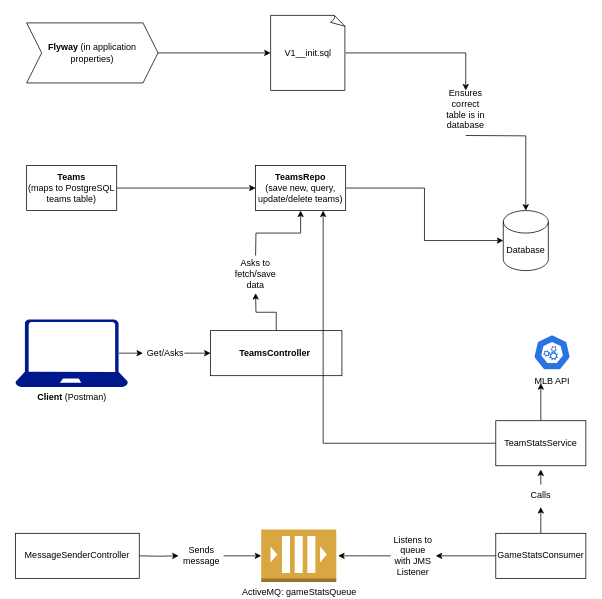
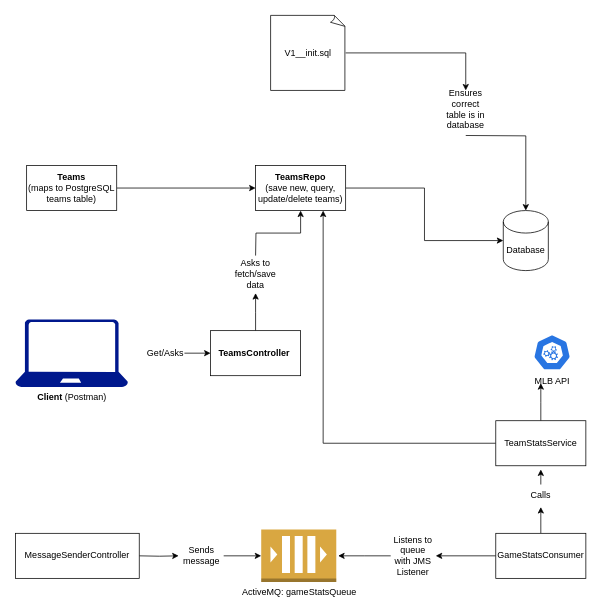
  <mxCell id="0" />
  <mxCell id="1" parent="0" />
  <mxCell id="2" style="edgeStyle=orthogonalEdgeStyle;rounded=0;orthogonalLoop=1;jettySize=auto;html=1;exitX=1;exitY=0.5;exitDx=0;exitDy=0;entryX=0;entryY=0.5;entryDx=0;entryDy=0;" edge="1" parent="1" source="3" target="5"><mxGeometry relative="1" as="geometry" /></mxCell>
  <mxCell id="3" value="&lt;b&gt;Teams&lt;/b&gt;&lt;div&gt;(maps to PostgreSQL teams table)&lt;/div&gt;" style="rounded=0;whiteSpace=wrap;html=1;" vertex="1" parent="1"><mxGeometry x="35" y="220" width="120" height="60" as="geometry" /></mxCell>
  <mxCell id="4" style="edgeStyle=orthogonalEdgeStyle;rounded=0;orthogonalLoop=1;jettySize=auto;html=1;exitX=1;exitY=0.5;exitDx=0;exitDy=0;" edge="1" parent="1" source="5" target="6"><mxGeometry relative="1" as="geometry" /></mxCell>
  <mxCell id="5" value="&lt;b&gt;TeamsRepo&lt;/b&gt;&lt;div&gt;(save new, query, update/delete teams)&lt;/div&gt;" style="rounded=0;whiteSpace=wrap;html=1;" vertex="1" parent="1"><mxGeometry x="340" y="220" width="120" height="60" as="geometry" /></mxCell>
  <mxCell id="6" value="Database" style="shape=cylinder3;whiteSpace=wrap;html=1;boundedLbl=1;backgroundOutline=1;size=15;" vertex="1" parent="1"><mxGeometry x="670" y="280" width="60" height="80" as="geometry" /></mxCell>
  <mxCell id="7" style="edgeStyle=orthogonalEdgeStyle;rounded=0;orthogonalLoop=1;jettySize=auto;html=1;exitX=0.92;exitY=0.5;exitDx=0;exitDy=0;exitPerimeter=0;entryX=0;entryY=0.5;entryDx=0;entryDy=0;" edge="1" parent="1" source="12" target="10"><mxGeometry relative="1" as="geometry" /></mxCell>
  <mxCell id="8" value="&lt;b&gt;Client&lt;/b&gt; (Postman)" style="sketch=0;aspect=fixed;pointerEvents=1;shadow=0;dashed=0;html=1;strokeColor=none;labelPosition=center;verticalLabelPosition=bottom;verticalAlign=top;align=center;fillColor=#00188D;shape=mxgraph.azure.laptop" vertex="1" parent="1"><mxGeometry x="20" y="425" width="150" height="90" as="geometry" /></mxCell>
  <mxCell id="9" style="edgeStyle=orthogonalEdgeStyle;rounded=0;orthogonalLoop=1;jettySize=auto;html=1;exitX=0.5;exitY=0;exitDx=0;exitDy=0;" edge="1" parent="1" source="10"><mxGeometry relative="1" as="geometry"><mxPoint x="340" y="390" as="targetPoint" /></mxGeometry></mxCell>
- <mxCell id="10" value="&lt;b&gt;TeamsController&amp;nbsp;&lt;/b&gt;" style="rounded=0;whiteSpace=wrap;html=1;" vertex="1" parent="1"><mxGeometry x="280" y="440" width="175" height="60" as="geometry" /></mxCell>
- <mxCell id="11" value="" style="edgeStyle=orthogonalEdgeStyle;rounded=0;orthogonalLoop=1;jettySize=auto;html=1;exitX=0.92;exitY=0.5;exitDx=0;exitDy=0;exitPerimeter=0;entryX=0;entryY=0.5;entryDx=0;entryDy=0;" edge="1" parent="1" source="8" target="12"><mxGeometry relative="1" as="geometry"><mxPoint x="203" y="425" as="sourcePoint" /><mxPoint x="280" y="425" as="targetPoint" /></mxGeometry></mxCell>
+ <mxCell id="10" value="&lt;b&gt;TeamsController&amp;nbsp;&lt;/b&gt;" style="rounded=0;whiteSpace=wrap;html=1;" vertex="1" parent="1"><mxGeometry x="280" y="440" width="120" height="60" as="geometry" /></mxCell>
  <mxCell id="12" value="Get/Asks" style="text;html=1;align=center;verticalAlign=middle;whiteSpace=wrap;rounded=0;" vertex="1" parent="1"><mxGeometry x="190" y="455" width="60" height="30" as="geometry" /></mxCell>
  <mxCell id="13" style="edgeStyle=orthogonalEdgeStyle;rounded=0;orthogonalLoop=1;jettySize=auto;html=1;entryX=0.5;entryY=1;entryDx=0;entryDy=0;" edge="1" parent="1" target="5"><mxGeometry relative="1" as="geometry"><mxPoint x="340" y="340" as="sourcePoint" /></mxGeometry></mxCell>
  <mxCell id="14" value="Asks to fetch/save data" style="text;html=1;align=center;verticalAlign=middle;whiteSpace=wrap;rounded=0;" vertex="1" parent="1"><mxGeometry x="310" y="350" width="60" height="30" as="geometry" /></mxCell>
  <mxCell id="15" style="edgeStyle=orthogonalEdgeStyle;rounded=0;orthogonalLoop=1;jettySize=auto;html=1;exitX=1;exitY=0.5;exitDx=0;exitDy=0;exitPerimeter=0;" edge="1" parent="1" source="16"><mxGeometry relative="1" as="geometry"><mxPoint x="620" y="120" as="targetPoint" /><Array as="points"><mxPoint x="620" y="70" /></Array></mxGeometry></mxCell>
  <mxCell id="16" value="V1__init.sql" style="whiteSpace=wrap;html=1;shape=mxgraph.basic.document" vertex="1" parent="1"><mxGeometry x="360" y="20" width="100" height="100" as="geometry" /></mxCell>
- <mxCell id="17" value="&lt;b&gt;Flyway&lt;/b&gt; (in application properties)" style="shape=step;perimeter=stepPerimeter;whiteSpace=wrap;html=1;fixedSize=1;" vertex="1" parent="1"><mxGeometry x="35" y="30" width="175" height="80" as="geometry" /></mxCell>
- <mxCell id="18" style="edgeStyle=orthogonalEdgeStyle;rounded=0;orthogonalLoop=1;jettySize=auto;html=1;exitX=1;exitY=0.5;exitDx=0;exitDy=0;entryX=0;entryY=0.5;entryDx=0;entryDy=0;entryPerimeter=0;" edge="1" parent="1" source="17" target="16"><mxGeometry relative="1" as="geometry" /></mxCell>
  <mxCell id="19" value="Ensures correct table is in database" style="text;html=1;align=center;verticalAlign=middle;whiteSpace=wrap;rounded=0;" vertex="1" parent="1"><mxGeometry x="590" y="130" width="60" height="30" as="geometry" /></mxCell>
  <mxCell id="20" style="edgeStyle=orthogonalEdgeStyle;rounded=0;orthogonalLoop=1;jettySize=auto;html=1;entryX=0.5;entryY=0;entryDx=0;entryDy=0;entryPerimeter=0;" edge="1" parent="1" target="6"><mxGeometry relative="1" as="geometry"><mxPoint x="620" y="180" as="sourcePoint" /></mxGeometry></mxCell>
  <mxCell id="21" style="edgeStyle=orthogonalEdgeStyle;rounded=0;orthogonalLoop=1;jettySize=auto;html=1;entryX=0;entryY=0.5;entryDx=0;entryDy=0;" edge="1" parent="1" target="24"><mxGeometry relative="1" as="geometry"><mxPoint x="185" y="740" as="sourcePoint" /></mxGeometry></mxCell>
  <mxCell id="22" value="MessageSenderController" style="rounded=0;whiteSpace=wrap;html=1;" vertex="1" parent="1"><mxGeometry x="20" y="710" width="165" height="60" as="geometry" /></mxCell>
  <mxCell id="23" style="edgeStyle=orthogonalEdgeStyle;rounded=0;orthogonalLoop=1;jettySize=auto;html=1;" edge="1" parent="1" source="24" target="25"><mxGeometry relative="1" as="geometry" /></mxCell>
  <mxCell id="24" value="Sends message" style="text;html=1;align=center;verticalAlign=middle;whiteSpace=wrap;rounded=0;" vertex="1" parent="1"><mxGeometry x="237.5" y="725" width="60" height="30" as="geometry" /></mxCell>
  <mxCell id="25" value="ActiveMQ: gameStatsQueue" style="outlineConnect=0;dashed=0;verticalLabelPosition=bottom;verticalAlign=top;align=center;html=1;shape=mxgraph.aws3.queue;fillColor=#D9A741;gradientColor=none;" vertex="1" parent="1"><mxGeometry x="347.5" y="705" width="100" height="70" as="geometry" /></mxCell>
  <mxCell id="26" style="edgeStyle=orthogonalEdgeStyle;rounded=0;orthogonalLoop=1;jettySize=auto;html=1;" edge="1" parent="1" source="27"><mxGeometry relative="1" as="geometry"><mxPoint x="450" y="740" as="targetPoint" /></mxGeometry></mxCell>
  <mxCell id="27" value="Listens to queue with JMS Listener" style="text;html=1;align=center;verticalAlign=middle;whiteSpace=wrap;rounded=0;" vertex="1" parent="1"><mxGeometry x="520" y="725" width="60" height="30" as="geometry" /></mxCell>
  <mxCell id="28" style="edgeStyle=orthogonalEdgeStyle;rounded=0;orthogonalLoop=1;jettySize=auto;html=1;exitX=0;exitY=0.5;exitDx=0;exitDy=0;entryX=1;entryY=0.5;entryDx=0;entryDy=0;" edge="1" parent="1" source="30" target="27"><mxGeometry relative="1" as="geometry" /></mxCell>
  <mxCell id="29" style="edgeStyle=orthogonalEdgeStyle;rounded=0;orthogonalLoop=1;jettySize=auto;html=1;exitX=0.5;exitY=0;exitDx=0;exitDy=0;entryX=0.5;entryY=1;entryDx=0;entryDy=0;" edge="1" parent="1" source="30" target="35"><mxGeometry relative="1" as="geometry" /></mxCell>
  <mxCell id="30" value="GameStatsConsumer" style="rounded=0;whiteSpace=wrap;html=1;" vertex="1" parent="1"><mxGeometry x="660" y="710" width="120" height="60" as="geometry" /></mxCell>
  <mxCell id="31" style="edgeStyle=orthogonalEdgeStyle;rounded=0;orthogonalLoop=1;jettySize=auto;html=1;exitX=0.5;exitY=0;exitDx=0;exitDy=0;" edge="1" parent="1" source="33"><mxGeometry relative="1" as="geometry"><mxPoint x="720" y="510" as="targetPoint" /></mxGeometry></mxCell>
  <mxCell id="32" style="edgeStyle=orthogonalEdgeStyle;rounded=0;orthogonalLoop=1;jettySize=auto;html=1;exitX=0;exitY=0.5;exitDx=0;exitDy=0;entryX=0.75;entryY=1;entryDx=0;entryDy=0;" edge="1" parent="1" source="33" target="5"><mxGeometry relative="1" as="geometry" /></mxCell>
  <mxCell id="33" value="TeamStatsService" style="rounded=0;whiteSpace=wrap;html=1;" vertex="1" parent="1"><mxGeometry x="660" y="560" width="120" height="60" as="geometry" /></mxCell>
  <mxCell id="34" style="edgeStyle=orthogonalEdgeStyle;rounded=0;orthogonalLoop=1;jettySize=auto;html=1;exitX=0.5;exitY=0;exitDx=0;exitDy=0;entryX=0.5;entryY=1;entryDx=0;entryDy=0;" edge="1" parent="1" source="35"><mxGeometry relative="1" as="geometry"><mxPoint x="720" y="625" as="targetPoint" /></mxGeometry></mxCell>
  <mxCell id="35" value="Calls" style="text;html=1;align=center;verticalAlign=middle;whiteSpace=wrap;rounded=0;" vertex="1" parent="1"><mxGeometry x="690" y="645" width="60" height="30" as="geometry" /></mxCell>
  <mxCell id="36" value="MLB API" style="aspect=fixed;sketch=0;html=1;dashed=0;whitespace=wrap;verticalLabelPosition=bottom;verticalAlign=top;fillColor=#2875E2;strokeColor=#ffffff;points=[[0.005,0.63,0],[0.1,0.2,0],[0.9,0.2,0],[0.5,0,0],[0.995,0.63,0],[0.72,0.99,0],[0.5,1,0],[0.28,0.99,0]];shape=mxgraph.kubernetes.icon2;prIcon=api" vertex="1" parent="1"><mxGeometry x="710" y="445" width="50" height="48" as="geometry" /></mxCell>
